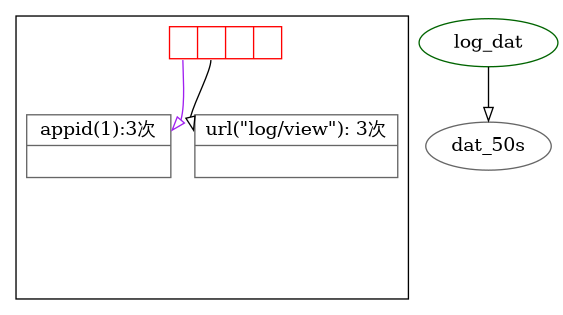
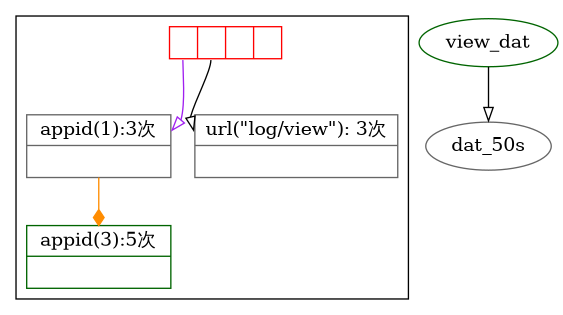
  digraph {
    compound=true
    rankdir=TB
    node [color=gray40 shape=record]
    edge [arrowhead=onormal color=black headport=n]
    n1 [color=red height=.1 label="<f0> |<f1> |<f2> |<f3> " width=.1]
    n2 [height=.1 label="{<n> appid(1):3次 |<p> }" width=1.5]
    n3 [height=.1 label="{<n> url(\"log/view\"): 3次|<p> }" width=1.5]
-   log_dat [color=darkgreen shape=""]
+   n4 [color=darkgreen height=.1 label="{<n> appid(3):5次 |<p> }" width=1.5]
+   log_dat [color=darkgreen label=view_dat shape=""]
    n6 [label=dat_50s shape=""]
    subgraph sub_1 {
      label="原始数据"
    }
    subgraph sub_2 {
      label="10秒数据"
    }
    subgraph sub_3 {
      label="取数据"
    }
    subgraph cluster_4 {
      nodesep=.05
      rankdir=LR
      n1
      n2
      n3
+     n4
    }
    n1 -> n2 [color=purple tailport=f0]
    n1 -> n3 [tailport=f1]
+   n2 -> n4 [arrowhead=diamond color=darkorange tailport=p]
    log_dat -> n6
  }
